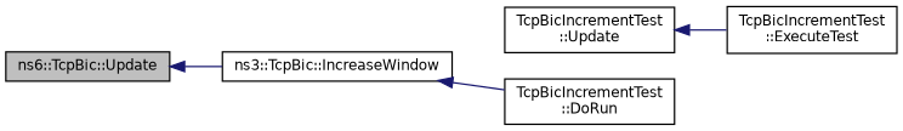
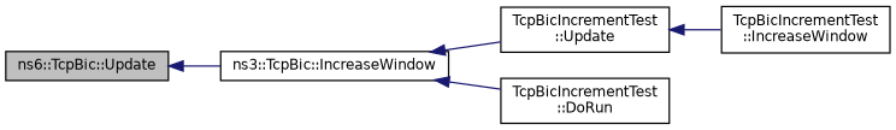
  digraph {
    rankdir=LR
    node [color=black fillcolor=white fontname=Helvetica fontsize=10 shape=record style=filled]
    edge [color=midnightblue dir=back fontname=Helvetica fontsize=10 labelfontname=Helvetica labelfontsize=10 style=solid]
    n1 [fillcolor=grey75 fontcolor=black height=0.2 label="ns6::TcpBic::Update" width=0.4]
    n2 [height=0.2 label="ns3::TcpBic::IncreaseWindow" width=0.4]
    n3 [height=0.2 label="TcpBicIncrementTest\l::Update" width=0.4]
    n4 [height=0.2 label="TcpBicIncrementTest\l::DoRun" width=0.4]
-   n5 [height=0.2 label="TcpBicIncrementTest\l::ExecuteTest" width=0.4]
+   n5 [height=0.2 label="TcpBicIncrementTest\l::IncreaseWindow" width=0.4]
    n1 -> n2
+   n2 -> n3
    n2 -> n4
    n3 -> n5
  }
